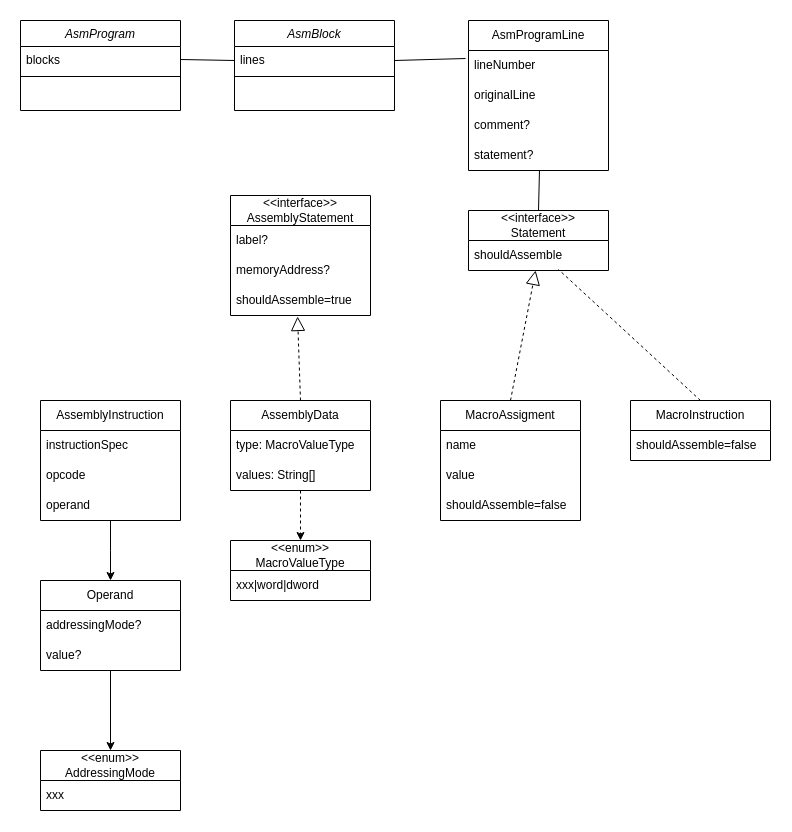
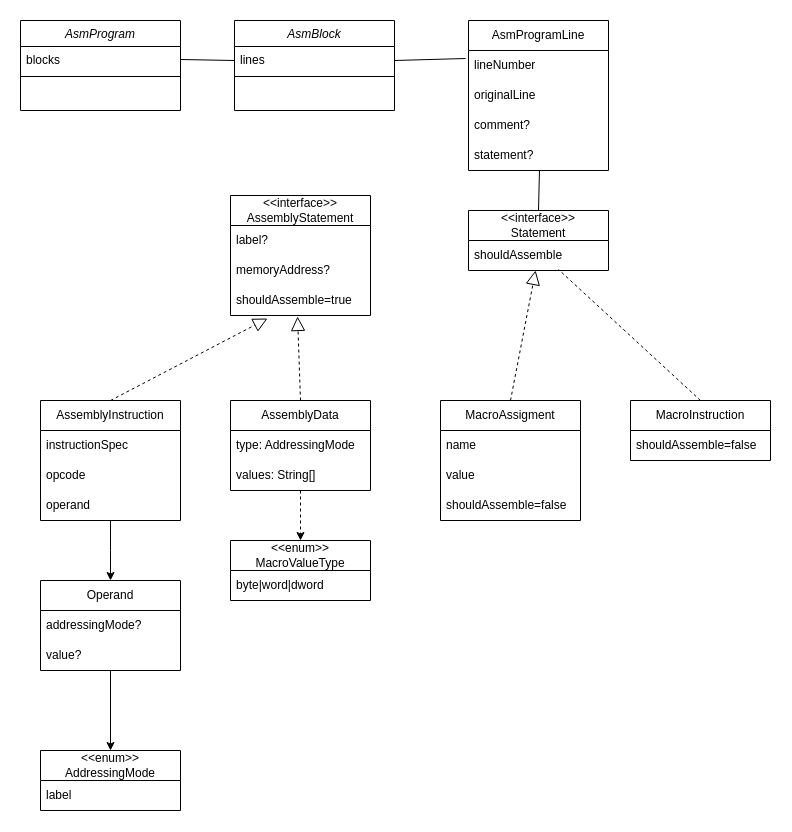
  <mxCell id="0" />
  <mxCell id="1" parent="0" />
  <mxCell id="2" value="AsmProgram" style="swimlane;fontStyle=2;align=center;verticalAlign=top;childLayout=stackLayout;horizontal=1;startSize=26;horizontalStack=0;resizeParent=1;resizeLast=0;collapsible=1;marginBottom=0;rounded=0;shadow=0;strokeWidth=1;" parent="1" vertex="1"><mxGeometry x="20" y="20" width="160" height="90" as="geometry"><mxRectangle x="230" y="140" width="160" height="26" as="alternateBounds" /></mxGeometry></mxCell>
  <mxCell id="3" value="blocks" style="text;align=left;verticalAlign=top;spacingLeft=4;spacingRight=4;overflow=hidden;rotatable=0;points=[[0,0.5],[1,0.5]];portConstraint=eastwest;" parent="2" vertex="1"><mxGeometry y="26" width="160" height="26" as="geometry" /></mxCell>
  <mxCell id="4" value="" style="line;html=1;strokeWidth=1;align=left;verticalAlign=middle;spacingTop=-1;spacingLeft=3;spacingRight=3;rotatable=0;labelPosition=right;points=[];portConstraint=eastwest;" parent="2" vertex="1"><mxGeometry y="52" width="160" height="8" as="geometry" /></mxCell>
  <mxCell id="5" value="AsmBlock" style="swimlane;fontStyle=2;align=center;verticalAlign=top;childLayout=stackLayout;horizontal=1;startSize=26;horizontalStack=0;resizeParent=1;resizeLast=0;collapsible=1;marginBottom=0;rounded=0;shadow=0;strokeWidth=1;" parent="1" vertex="1"><mxGeometry x="234" y="20" width="160" height="90" as="geometry"><mxRectangle x="230" y="140" width="160" height="26" as="alternateBounds" /></mxGeometry></mxCell>
  <mxCell id="6" value="lines" style="text;align=left;verticalAlign=top;spacingLeft=4;spacingRight=4;overflow=hidden;rotatable=0;points=[[0,0.5],[1,0.5]];portConstraint=eastwest;" parent="5" vertex="1"><mxGeometry y="26" width="160" height="26" as="geometry" /></mxCell>
  <mxCell id="7" value="" style="line;html=1;strokeWidth=1;align=left;verticalAlign=middle;spacingTop=-1;spacingLeft=3;spacingRight=3;rotatable=0;labelPosition=right;points=[];portConstraint=eastwest;" parent="5" vertex="1"><mxGeometry y="52" width="160" height="8" as="geometry" /></mxCell>
  <mxCell id="8" value="AsmProgramLine" style="swimlane;fontStyle=0;childLayout=stackLayout;horizontal=1;startSize=30;horizontalStack=0;resizeParent=1;resizeParentMax=0;resizeLast=0;collapsible=1;marginBottom=0;whiteSpace=wrap;html=1;" parent="1" vertex="1"><mxGeometry x="468" y="20" width="140" height="150" as="geometry" /></mxCell>
  <mxCell id="9" value="lineNumber" style="text;strokeColor=none;fillColor=none;align=left;verticalAlign=middle;spacingLeft=4;spacingRight=4;overflow=hidden;points=[[0,0.5],[1,0.5]];portConstraint=eastwest;rotatable=0;whiteSpace=wrap;html=1;" parent="8" vertex="1"><mxGeometry y="30" width="140" height="30" as="geometry" /></mxCell>
  <mxCell id="10" value="originalLine" style="text;strokeColor=none;fillColor=none;align=left;verticalAlign=middle;spacingLeft=4;spacingRight=4;overflow=hidden;points=[[0,0.5],[1,0.5]];portConstraint=eastwest;rotatable=0;whiteSpace=wrap;html=1;" parent="8" vertex="1"><mxGeometry y="60" width="140" height="30" as="geometry" /></mxCell>
  <mxCell id="11" value="comment?" style="text;strokeColor=none;fillColor=none;align=left;verticalAlign=middle;spacingLeft=4;spacingRight=4;overflow=hidden;points=[[0,0.5],[1,0.5]];portConstraint=eastwest;rotatable=0;whiteSpace=wrap;html=1;" parent="8" vertex="1"><mxGeometry y="90" width="140" height="30" as="geometry" /></mxCell>
  <mxCell id="12" value="statement?" style="text;strokeColor=none;fillColor=none;align=left;verticalAlign=middle;spacingLeft=4;spacingRight=4;overflow=hidden;points=[[0,0.5],[1,0.5]];portConstraint=eastwest;rotatable=0;whiteSpace=wrap;html=1;" parent="8" vertex="1"><mxGeometry y="120" width="140" height="30" as="geometry" /></mxCell>
  <mxCell id="13" value="&amp;lt;&amp;lt;interface&amp;gt;&amp;gt;&lt;br&gt;Statement" style="swimlane;fontStyle=0;childLayout=stackLayout;horizontal=1;startSize=30;horizontalStack=0;resizeParent=1;resizeParentMax=0;resizeLast=0;collapsible=1;marginBottom=0;whiteSpace=wrap;html=1;" parent="1" vertex="1"><mxGeometry x="468" y="210" width="140" height="60" as="geometry" /></mxCell>
  <mxCell id="14" value="shouldAssemble" style="text;strokeColor=none;fillColor=none;align=left;verticalAlign=middle;spacingLeft=4;spacingRight=4;overflow=hidden;points=[[0,0.5],[1,0.5]];portConstraint=eastwest;rotatable=0;whiteSpace=wrap;html=1;" parent="13" vertex="1"><mxGeometry y="30" width="140" height="30" as="geometry" /></mxCell>
  <mxCell id="15" value="" style="endArrow=none;html=1;rounded=0;exitX=1;exitY=0.5;exitDx=0;exitDy=0;" parent="1" source="3" edge="1"><mxGeometry width="50" height="50" relative="1" as="geometry"><mxPoint x="184" y="110" as="sourcePoint" /><mxPoint x="234" y="60" as="targetPoint" /></mxGeometry></mxCell>
  <mxCell id="16" value="" style="endArrow=none;html=1;rounded=0;exitX=1;exitY=0.5;exitDx=0;exitDy=0;entryX=-0.021;entryY=0.267;entryDx=0;entryDy=0;entryPerimeter=0;" parent="1" target="9" edge="1"><mxGeometry width="50" height="50" relative="1" as="geometry"><mxPoint x="394" y="60" as="sourcePoint" /><mxPoint x="448" y="61" as="targetPoint" /></mxGeometry></mxCell>
  <mxCell id="17" value="" style="endArrow=none;html=1;rounded=0;exitX=0.507;exitY=1;exitDx=0;exitDy=0;entryX=0.5;entryY=0;entryDx=0;entryDy=0;exitPerimeter=0;" parent="1" source="12" target="13" edge="1"><mxGeometry width="50" height="50" relative="1" as="geometry"><mxPoint x="404" y="70" as="sourcePoint" /><mxPoint x="475" y="68" as="targetPoint" /></mxGeometry></mxCell>
  <mxCell id="18" value="&amp;lt;&amp;lt;interface&amp;gt;&amp;gt;&lt;br&gt;AssemblyStatement" style="swimlane;fontStyle=0;childLayout=stackLayout;horizontal=1;startSize=30;horizontalStack=0;resizeParent=1;resizeParentMax=0;resizeLast=0;collapsible=1;marginBottom=0;whiteSpace=wrap;html=1;" parent="1" vertex="1"><mxGeometry x="230" y="195" width="140" height="120" as="geometry" /></mxCell>
  <mxCell id="19" value="label?" style="text;strokeColor=none;fillColor=none;align=left;verticalAlign=middle;spacingLeft=4;spacingRight=4;overflow=hidden;points=[[0,0.5],[1,0.5]];portConstraint=eastwest;rotatable=0;whiteSpace=wrap;html=1;" parent="18" vertex="1"><mxGeometry y="30" width="140" height="30" as="geometry" /></mxCell>
  <mxCell id="20" value="memoryAddress?" style="text;strokeColor=none;fillColor=none;align=left;verticalAlign=middle;spacingLeft=4;spacingRight=4;overflow=hidden;points=[[0,0.5],[1,0.5]];portConstraint=eastwest;rotatable=0;whiteSpace=wrap;html=1;" parent="18" vertex="1"><mxGeometry y="60" width="140" height="30" as="geometry" /></mxCell>
  <mxCell id="21" value="shouldAssemble=true" style="text;strokeColor=none;fillColor=none;align=left;verticalAlign=middle;spacingLeft=4;spacingRight=4;overflow=hidden;points=[[0,0.5],[1,0.5]];portConstraint=eastwest;rotatable=0;whiteSpace=wrap;html=1;" parent="18" vertex="1"><mxGeometry y="90" width="140" height="30" as="geometry" /></mxCell>
  <mxCell id="22" style="edgeStyle=orthogonalEdgeStyle;rounded=0;orthogonalLoop=1;jettySize=auto;html=1;" parent="1" source="23" edge="1"><mxGeometry relative="1" as="geometry"><mxPoint x="110" y="580" as="targetPoint" /></mxGeometry></mxCell>
  <mxCell id="23" value="AssemblyInstruction" style="swimlane;fontStyle=0;childLayout=stackLayout;horizontal=1;startSize=30;horizontalStack=0;resizeParent=1;resizeParentMax=0;resizeLast=0;collapsible=1;marginBottom=0;whiteSpace=wrap;html=1;" parent="1" vertex="1"><mxGeometry x="40" y="400" width="140" height="120" as="geometry" /></mxCell>
  <mxCell id="24" value="instructionSpec" style="text;strokeColor=none;fillColor=none;align=left;verticalAlign=middle;spacingLeft=4;spacingRight=4;overflow=hidden;points=[[0,0.5],[1,0.5]];portConstraint=eastwest;rotatable=0;whiteSpace=wrap;html=1;" parent="23" vertex="1"><mxGeometry y="30" width="140" height="30" as="geometry" /></mxCell>
  <mxCell id="25" value="opcode" style="text;strokeColor=none;fillColor=none;align=left;verticalAlign=middle;spacingLeft=4;spacingRight=4;overflow=hidden;points=[[0,0.5],[1,0.5]];portConstraint=eastwest;rotatable=0;whiteSpace=wrap;html=1;" parent="23" vertex="1"><mxGeometry y="60" width="140" height="30" as="geometry" /></mxCell>
  <mxCell id="26" value="operand" style="text;strokeColor=none;fillColor=none;align=left;verticalAlign=middle;spacingLeft=4;spacingRight=4;overflow=hidden;points=[[0,0.5],[1,0.5]];portConstraint=eastwest;rotatable=0;whiteSpace=wrap;html=1;" parent="23" vertex="1"><mxGeometry y="90" width="140" height="30" as="geometry" /></mxCell>
+ <mxCell id="27" value="" style="endArrow=block;dashed=1;endFill=0;endSize=12;html=1;rounded=0;exitX=0.5;exitY=0;exitDx=0;exitDy=0;entryX=0.264;entryY=1.1;entryDx=0;entryDy=0;entryPerimeter=0;" parent="1" source="23" target="21" edge="1"><mxGeometry width="160" relative="1" as="geometry"><mxPoint x="310" y="220" as="sourcePoint" /><mxPoint x="272" y="315" as="targetPoint" /></mxGeometry></mxCell>
  <mxCell id="28" style="rounded=0;orthogonalLoop=1;jettySize=auto;html=1;entryX=0.5;entryY=0;entryDx=0;entryDy=0;dashed=1;" parent="1" source="29" target="41" edge="1"><mxGeometry relative="1" as="geometry" /></mxCell>
  <mxCell id="29" value="AssemblyData" style="swimlane;fontStyle=0;childLayout=stackLayout;horizontal=1;startSize=30;horizontalStack=0;resizeParent=1;resizeParentMax=0;resizeLast=0;collapsible=1;marginBottom=0;whiteSpace=wrap;html=1;" parent="1" vertex="1"><mxGeometry x="230" y="400" width="140" height="90" as="geometry" /></mxCell>
- <mxCell id="30" value="type: MacroValueType" style="text;strokeColor=none;fillColor=none;align=left;verticalAlign=middle;spacingLeft=4;spacingRight=4;overflow=hidden;points=[[0,0.5],[1,0.5]];portConstraint=eastwest;rotatable=0;whiteSpace=wrap;html=1;" parent="29" vertex="1"><mxGeometry y="30" width="140" height="30" as="geometry" /></mxCell>
+ <mxCell id="30" value="type: AddressingMode" style="text;strokeColor=none;fillColor=none;align=left;verticalAlign=middle;spacingLeft=4;spacingRight=4;overflow=hidden;points=[[0,0.5],[1,0.5]];portConstraint=eastwest;rotatable=0;whiteSpace=wrap;html=1;" parent="29" vertex="1"><mxGeometry y="30" width="140" height="30" as="geometry" /></mxCell>
  <mxCell id="31" value="values: String[]" style="text;strokeColor=none;fillColor=none;align=left;verticalAlign=middle;spacingLeft=4;spacingRight=4;overflow=hidden;points=[[0,0.5],[1,0.5]];portConstraint=eastwest;rotatable=0;whiteSpace=wrap;html=1;" parent="29" vertex="1"><mxGeometry y="60" width="140" height="30" as="geometry" /></mxCell>
  <mxCell id="32" value="" style="endArrow=block;dashed=1;endFill=0;endSize=12;html=1;rounded=0;exitX=0.5;exitY=0;exitDx=0;exitDy=0;entryX=0.479;entryY=1.033;entryDx=0;entryDy=0;entryPerimeter=0;" parent="1" source="29" edge="1" target="21"><mxGeometry width="160" relative="1" as="geometry"><mxPoint x="140" y="410" as="sourcePoint" /><mxPoint x="300" y="310" as="targetPoint" /></mxGeometry></mxCell>
  <mxCell id="33" value="MacroAssigment" style="swimlane;fontStyle=0;childLayout=stackLayout;horizontal=1;startSize=30;horizontalStack=0;resizeParent=1;resizeParentMax=0;resizeLast=0;collapsible=1;marginBottom=0;whiteSpace=wrap;html=1;" parent="1" vertex="1"><mxGeometry x="440" y="400" width="140" height="120" as="geometry" /></mxCell>
  <mxCell id="34" value="name" style="text;strokeColor=none;fillColor=none;align=left;verticalAlign=middle;spacingLeft=4;spacingRight=4;overflow=hidden;points=[[0,0.5],[1,0.5]];portConstraint=eastwest;rotatable=0;whiteSpace=wrap;html=1;" parent="33" vertex="1"><mxGeometry y="30" width="140" height="30" as="geometry" /></mxCell>
  <mxCell id="35" value="value" style="text;strokeColor=none;fillColor=none;align=left;verticalAlign=middle;spacingLeft=4;spacingRight=4;overflow=hidden;points=[[0,0.5],[1,0.5]];portConstraint=eastwest;rotatable=0;whiteSpace=wrap;html=1;" parent="33" vertex="1"><mxGeometry y="60" width="140" height="30" as="geometry" /></mxCell>
  <mxCell id="36" value="shouldAssemble=false" style="text;strokeColor=none;fillColor=none;align=left;verticalAlign=middle;spacingLeft=4;spacingRight=4;overflow=hidden;points=[[0,0.5],[1,0.5]];portConstraint=eastwest;rotatable=0;whiteSpace=wrap;html=1;" parent="33" vertex="1"><mxGeometry y="90" width="140" height="30" as="geometry" /></mxCell>
  <mxCell id="37" value="MacroInstruction" style="swimlane;fontStyle=0;childLayout=stackLayout;horizontal=1;startSize=30;horizontalStack=0;resizeParent=1;resizeParentMax=0;resizeLast=0;collapsible=1;marginBottom=0;whiteSpace=wrap;html=1;" parent="1" vertex="1"><mxGeometry x="630" y="400" width="140" height="60" as="geometry" /></mxCell>
  <mxCell id="38" value="shouldAssemble=false" style="text;strokeColor=none;fillColor=none;align=left;verticalAlign=middle;spacingLeft=4;spacingRight=4;overflow=hidden;points=[[0,0.5],[1,0.5]];portConstraint=eastwest;rotatable=0;whiteSpace=wrap;html=1;" parent="37" vertex="1"><mxGeometry y="30" width="140" height="30" as="geometry" /></mxCell>
  <mxCell id="39" value="" style="endArrow=block;dashed=1;endFill=0;endSize=12;html=1;rounded=0;" parent="1" target="14" edge="1"><mxGeometry width="160" relative="1" as="geometry"><mxPoint x="510" y="400" as="sourcePoint" /><mxPoint x="320" y="294" as="targetPoint" /><Array as="points" /></mxGeometry></mxCell>
  <mxCell id="40" value="" style="endArrow=none;dashed=1;endFill=0;endSize=12;html=1;rounded=0;entryX=0.643;entryY=0.967;entryDx=0;entryDy=0;entryPerimeter=0;exitX=0.5;exitY=0;exitDx=0;exitDy=0;" parent="1" source="37" target="14" edge="1"><mxGeometry width="160" relative="1" as="geometry"><mxPoint x="520" y="410" as="sourcePoint" /><mxPoint x="554" y="282" as="targetPoint" /><Array as="points" /></mxGeometry></mxCell>
  <mxCell id="41" value="&amp;lt;&amp;lt;enum&amp;gt;&amp;gt;&lt;br&gt;MacroValueType" style="swimlane;fontStyle=0;childLayout=stackLayout;horizontal=1;startSize=30;horizontalStack=0;resizeParent=1;resizeParentMax=0;resizeLast=0;collapsible=1;marginBottom=0;whiteSpace=wrap;html=1;" parent="1" vertex="1"><mxGeometry x="230" y="540" width="140" height="60" as="geometry" /></mxCell>
- <mxCell id="42" value="xxx|word|dword" style="text;strokeColor=none;fillColor=none;align=left;verticalAlign=middle;spacingLeft=4;spacingRight=4;overflow=hidden;points=[[0,0.5],[1,0.5]];portConstraint=eastwest;rotatable=0;whiteSpace=wrap;html=1;" parent="41" vertex="1"><mxGeometry y="30" width="140" height="30" as="geometry" /></mxCell>
+ <mxCell id="42" value="byte|word|dword" style="text;strokeColor=none;fillColor=none;align=left;verticalAlign=middle;spacingLeft=4;spacingRight=4;overflow=hidden;points=[[0,0.5],[1,0.5]];portConstraint=eastwest;rotatable=0;whiteSpace=wrap;html=1;" parent="41" vertex="1"><mxGeometry y="30" width="140" height="30" as="geometry" /></mxCell>
  <mxCell id="43" value="&amp;lt;&amp;lt;enum&amp;gt;&amp;gt;&lt;br&gt;AddressingMode" style="swimlane;fontStyle=0;childLayout=stackLayout;horizontal=1;startSize=30;horizontalStack=0;resizeParent=1;resizeParentMax=0;resizeLast=0;collapsible=1;marginBottom=0;whiteSpace=wrap;html=1;" parent="1" vertex="1"><mxGeometry x="40" y="750" width="140" height="60" as="geometry" /></mxCell>
- <mxCell id="44" value="xxx" style="text;strokeColor=none;fillColor=none;align=left;verticalAlign=middle;spacingLeft=4;spacingRight=4;overflow=hidden;points=[[0,0.5],[1,0.5]];portConstraint=eastwest;rotatable=0;whiteSpace=wrap;html=1;" parent="43" vertex="1"><mxGeometry y="30" width="140" height="30" as="geometry" /></mxCell>
+ <mxCell id="44" value="label" style="text;strokeColor=none;fillColor=none;align=left;verticalAlign=middle;spacingLeft=4;spacingRight=4;overflow=hidden;points=[[0,0.5],[1,0.5]];portConstraint=eastwest;rotatable=0;whiteSpace=wrap;html=1;" parent="43" vertex="1"><mxGeometry y="30" width="140" height="30" as="geometry" /></mxCell>
  <mxCell id="45" value="Operand" style="swimlane;fontStyle=0;childLayout=stackLayout;horizontal=1;startSize=30;horizontalStack=0;resizeParent=1;resizeParentMax=0;resizeLast=0;collapsible=1;marginBottom=0;whiteSpace=wrap;html=1;movable=1;resizable=1;rotatable=1;deletable=1;editable=1;locked=0;connectable=1;" parent="1" vertex="1"><mxGeometry x="40" y="580" width="140" height="90" as="geometry" /></mxCell>
  <mxCell id="46" value="addressingMode?" style="text;strokeColor=none;fillColor=none;align=left;verticalAlign=middle;spacingLeft=4;spacingRight=4;overflow=hidden;points=[[0,0.5],[1,0.5]];portConstraint=eastwest;rotatable=1;whiteSpace=wrap;html=1;movable=1;resizable=1;deletable=1;editable=1;locked=0;connectable=1;" parent="45" vertex="1"><mxGeometry y="30" width="140" height="30" as="geometry" /></mxCell>
  <mxCell id="47" value="value?" style="text;strokeColor=none;fillColor=none;align=left;verticalAlign=middle;spacingLeft=4;spacingRight=4;overflow=hidden;points=[[0,0.5],[1,0.5]];portConstraint=eastwest;rotatable=1;whiteSpace=wrap;html=1;movable=1;resizable=1;deletable=1;editable=1;locked=0;connectable=1;" parent="45" vertex="1"><mxGeometry y="60" width="140" height="30" as="geometry" /></mxCell>
  <mxCell id="48" style="rounded=0;orthogonalLoop=1;jettySize=auto;html=1;entryX=0.5;entryY=0;entryDx=0;entryDy=0;" parent="1" target="43" edge="1"><mxGeometry relative="1" as="geometry"><mxPoint x="110" y="670" as="sourcePoint" /></mxGeometry></mxCell>
